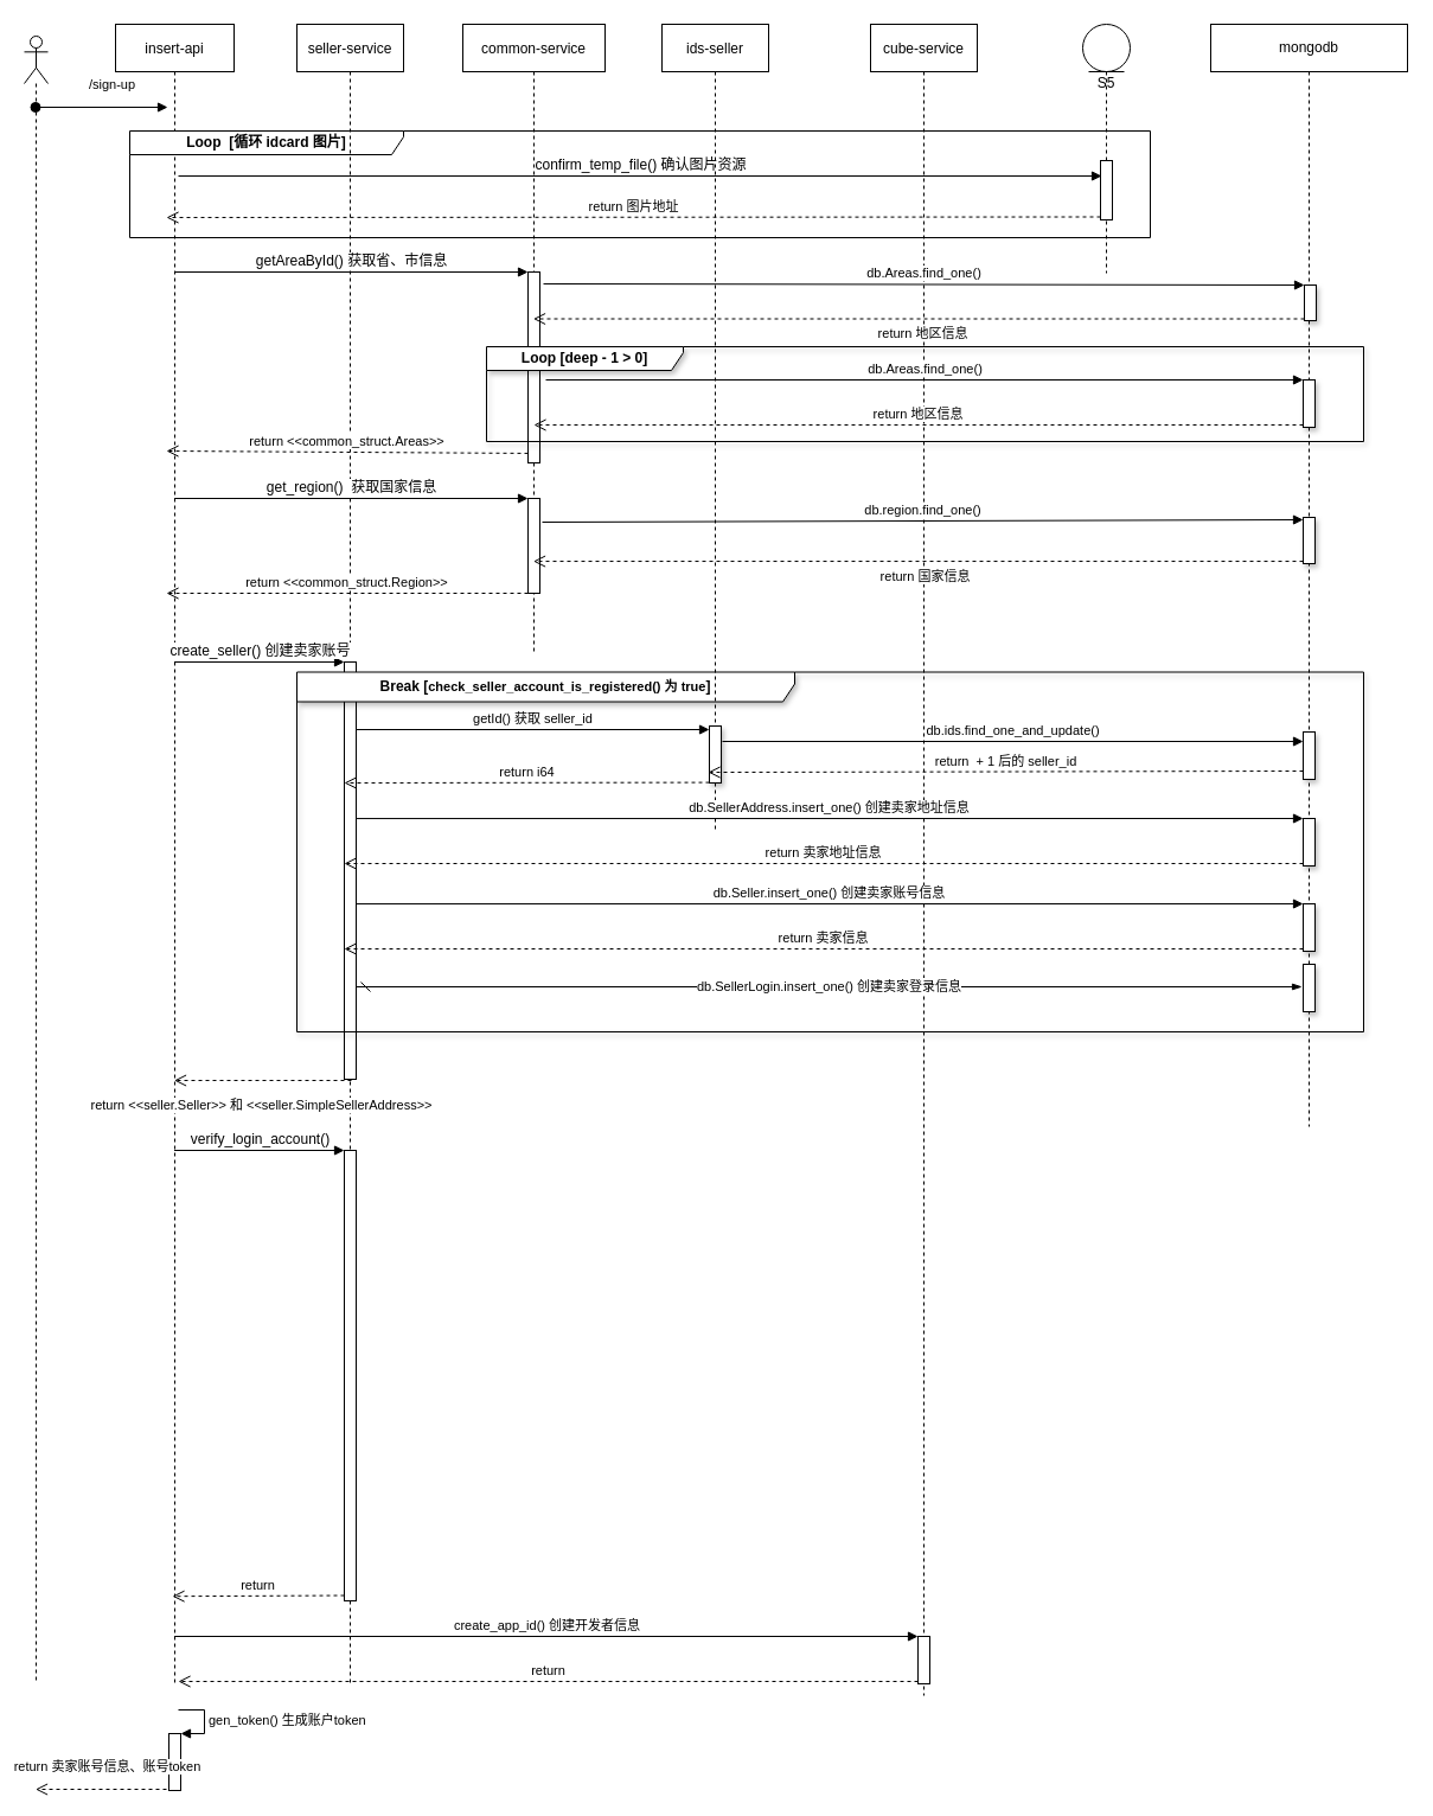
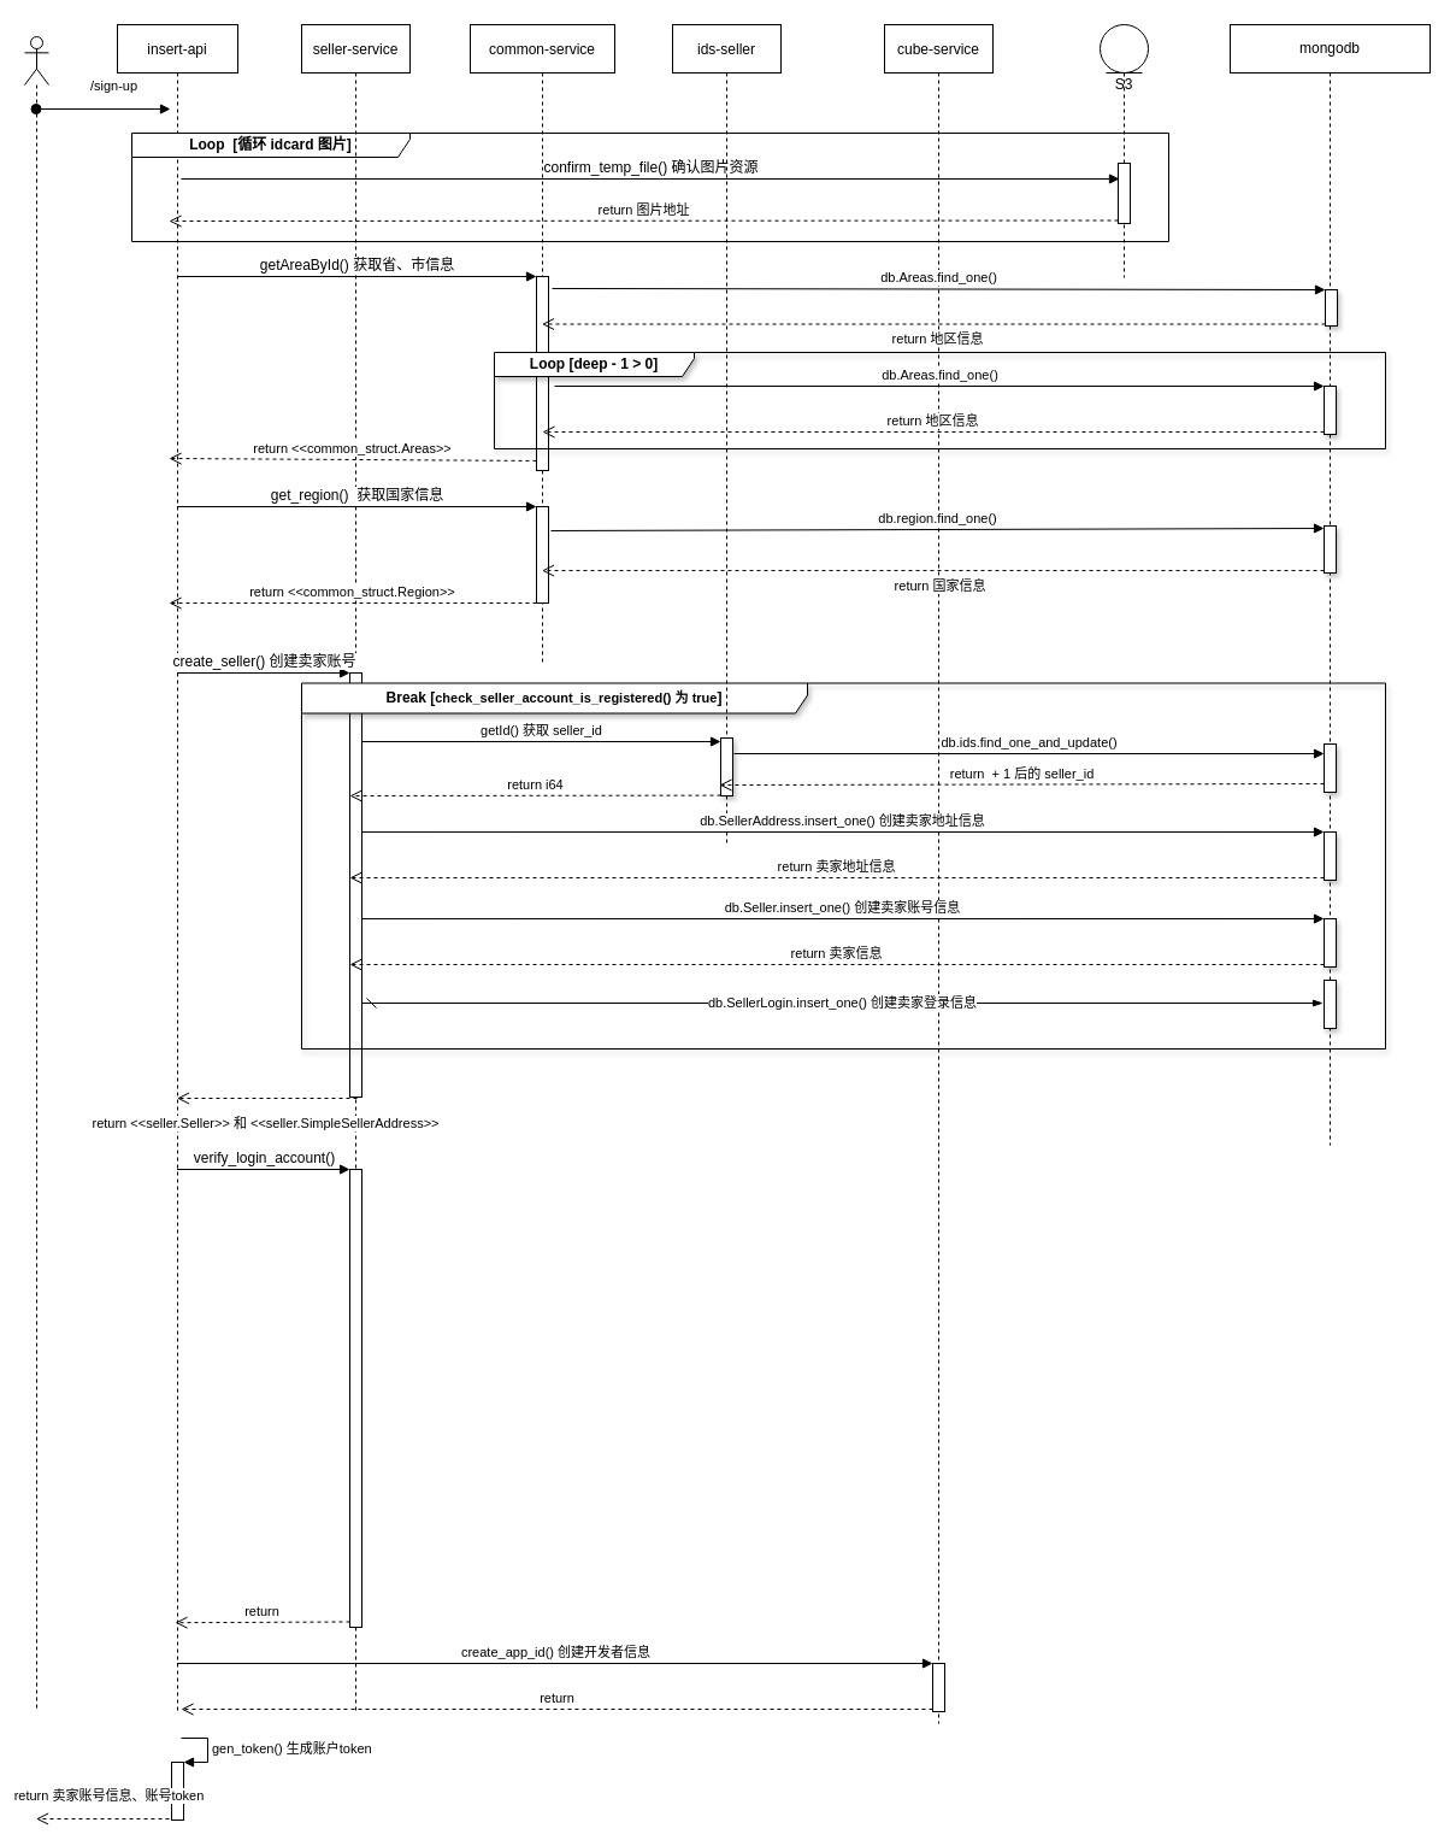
  <mxCell id="0" />
  <mxCell id="1" parent="0" />
  <mxCell id="2" value="insert-api" style="shape=umlLifeline;perimeter=lifelinePerimeter;container=1;collapsible=0;recursiveResize=0;rounded=0;shadow=0;strokeWidth=1;" vertex="1" parent="1"><mxGeometry x="97" y="20" width="100" height="1400" as="geometry" /></mxCell>
  <mxCell id="3" value="/sign-up" style="verticalAlign=bottom;startArrow=oval;endArrow=block;startSize=8;shadow=0;strokeWidth=1;" edge="1" parent="2" source="9"><mxGeometry x="0.167" y="10" relative="1" as="geometry"><mxPoint x="-16" y="70" as="sourcePoint" /><mxPoint x="44" y="70" as="targetPoint" /><mxPoint as="offset" /></mxGeometry></mxCell>
  <mxCell id="4" value="" style="html=1;points=[];perimeter=orthogonalPerimeter;" vertex="1" parent="2"><mxGeometry x="45" y="1442" width="10" height="48" as="geometry" /></mxCell>
  <mxCell id="5" value="gen_token() 生成账户token" style="edgeStyle=orthogonalEdgeStyle;html=1;align=left;spacingLeft=2;endArrow=block;rounded=0;entryX=1;entryY=0;" edge="1" target="4" parent="2"><mxGeometry relative="1" as="geometry"><mxPoint x="53" y="1422" as="sourcePoint" /><Array as="points"><mxPoint x="75" y="1422" /></Array></mxGeometry></mxCell>
  <mxCell id="6" value="Loop&amp;nbsp; [循环 idcard 图片]" style="shape=umlFrame;whiteSpace=wrap;html=1;fontStyle=1;width=231;height=20;" vertex="1" parent="1"><mxGeometry x="109" y="110" width="861" height="90" as="geometry" /></mxCell>
  <mxCell id="7" value="seller-service" style="shape=umlLifeline;perimeter=lifelinePerimeter;container=1;collapsible=0;recursiveResize=0;rounded=0;shadow=0;strokeWidth=1;" vertex="1" parent="1"><mxGeometry x="250" y="20" width="90" height="1400" as="geometry" /></mxCell>
  <mxCell id="8" value="return &amp;lt;&amp;lt;seller.Seller&amp;gt;&amp;gt; 和 &amp;lt;&amp;lt;seller.SimpleSellerAddress&amp;gt;&amp;gt;" style="html=1;verticalAlign=bottom;endArrow=open;dashed=1;endSize=8;exitX=0;exitY=0.95;rounded=0;" edge="1" parent="7"><mxGeometry x="0.017" y="30" relative="1" as="geometry"><mxPoint x="-103.5" y="891.0" as="targetPoint" /><mxPoint x="46" y="891.0" as="sourcePoint" /><mxPoint as="offset" /></mxGeometry></mxCell>
  <mxCell id="9" value="" style="shape=umlLifeline;participant=umlActor;perimeter=lifelinePerimeter;whiteSpace=wrap;html=1;container=1;collapsible=0;recursiveResize=0;verticalAlign=top;spacingTop=36;outlineConnect=0;" vertex="1" parent="1"><mxGeometry x="20" y="30" width="20" height="1390" as="geometry" /></mxCell>
- <mxCell id="10" value="S5" style="shape=umlLifeline;participant=umlEntity;perimeter=lifelinePerimeter;whiteSpace=wrap;html=1;container=1;collapsible=0;recursiveResize=0;verticalAlign=top;spacingTop=36;outlineConnect=0;" vertex="1" parent="1"><mxGeometry x="913" y="20" width="40" height="210" as="geometry" /></mxCell>
+ <mxCell id="10" value="S3" style="shape=umlLifeline;participant=umlEntity;perimeter=lifelinePerimeter;whiteSpace=wrap;html=1;container=1;collapsible=0;recursiveResize=0;verticalAlign=top;spacingTop=36;outlineConnect=0;" vertex="1" parent="1"><mxGeometry x="913" y="20" width="40" height="210" as="geometry" /></mxCell>
  <mxCell id="11" value="" style="html=1;points=[];perimeter=orthogonalPerimeter;" vertex="1" parent="10"><mxGeometry x="15" y="115" width="10" height="50" as="geometry" /></mxCell>
  <mxCell id="12" value="&lt;span style=&quot;font-size: 12px;&quot;&gt;confirm_temp_file() 确认图片资源&lt;/span&gt;" style="html=1;verticalAlign=bottom;endArrow=block;entryX=0.1;entryY=0.34;rounded=0;entryDx=0;entryDy=0;entryPerimeter=0;" edge="1" parent="10"><mxGeometry relative="1" as="geometry"><mxPoint x="-763" y="128" as="sourcePoint" /><mxPoint x="16" y="128" as="targetPoint" /></mxGeometry></mxCell>
  <mxCell id="13" value="common-service" style="shape=umlLifeline;perimeter=lifelinePerimeter;container=1;collapsible=0;recursiveResize=0;rounded=0;shadow=0;strokeWidth=1;" vertex="1" parent="1"><mxGeometry x="390" y="20" width="120" height="530" as="geometry" /></mxCell>
  <mxCell id="14" value="" style="html=1;points=[];perimeter=orthogonalPerimeter;" vertex="1" parent="13"><mxGeometry x="55" y="209" width="10" height="161" as="geometry" /></mxCell>
  <mxCell id="15" value="" style="html=1;points=[];perimeter=orthogonalPerimeter;" vertex="1" parent="13"><mxGeometry x="55" y="400" width="10" height="80" as="geometry" /></mxCell>
  <mxCell id="16" value="&lt;span style=&quot;font-size: 12px;&quot;&gt;getAreaById() 获取省、市信息&lt;/span&gt;" style="html=1;verticalAlign=bottom;endArrow=block;entryX=0;entryY=0;rounded=0;" edge="1" target="14" parent="1"><mxGeometry relative="1" as="geometry"><mxPoint x="146.5" y="229" as="sourcePoint" /></mxGeometry></mxCell>
  <mxCell id="17" value="return &amp;lt;&amp;lt;common_struct.Areas&amp;gt;&amp;gt;" style="html=1;verticalAlign=bottom;endArrow=open;dashed=1;endSize=8;exitX=0;exitY=0.95;rounded=0;" edge="1" source="14" parent="1"><mxGeometry relative="1" as="geometry"><mxPoint x="140" y="380" as="targetPoint" /></mxGeometry></mxCell>
  <mxCell id="18" value="&lt;span style=&quot;font-size: 12px;&quot;&gt;get_region()&amp;nbsp; 获取国家信息&lt;/span&gt;" style="html=1;verticalAlign=bottom;endArrow=block;entryX=0;entryY=0;rounded=0;" edge="1" parent="1" target="15"><mxGeometry relative="1" as="geometry"><mxPoint x="146.5" y="420" as="sourcePoint" /></mxGeometry></mxCell>
  <mxCell id="19" value="return &amp;lt;&amp;lt;common_struct.Region&amp;gt;&amp;gt;" style="html=1;verticalAlign=bottom;endArrow=open;dashed=1;endSize=8;exitX=0;exitY=0.95;rounded=0;" edge="1" parent="1"><mxGeometry relative="1" as="geometry"><mxPoint x="140" y="500" as="targetPoint" /><mxPoint x="445" y="500" as="sourcePoint" /></mxGeometry></mxCell>
  <mxCell id="20" value="" style="html=1;points=[];perimeter=orthogonalPerimeter;" vertex="1" parent="1"><mxGeometry x="290" y="558" width="10" height="352" as="geometry" /></mxCell>
  <mxCell id="21" value="&lt;span style=&quot;font-size: 12px;&quot;&gt;create_seller() 创建卖家账号&lt;/span&gt;" style="html=1;verticalAlign=bottom;endArrow=block;entryX=0;entryY=0;rounded=0;" edge="1" parent="1" target="20"><mxGeometry relative="1" as="geometry"><mxPoint x="146.5" y="558" as="sourcePoint" /></mxGeometry></mxCell>
  <mxCell id="22" value="" style="html=1;points=[];perimeter=orthogonalPerimeter;" vertex="1" parent="1"><mxGeometry x="290" y="970" width="10" height="380" as="geometry" /></mxCell>
  <mxCell id="23" value="&lt;span style=&quot;font-size: 12px;&quot;&gt;verify_login_account()&lt;/span&gt;" style="html=1;verticalAlign=bottom;endArrow=block;entryX=0;entryY=0;rounded=0;" edge="1" parent="1" target="22"><mxGeometry relative="1" as="geometry"><mxPoint x="146.5" y="970" as="sourcePoint" /></mxGeometry></mxCell>
  <mxCell id="24" value="return" style="html=1;verticalAlign=bottom;endArrow=open;dashed=1;endSize=8;exitX=0;exitY=0.95;rounded=0;entryX=0.48;entryY=0.843;entryDx=0;entryDy=0;entryPerimeter=0;" edge="1" parent="1"><mxGeometry relative="1" as="geometry"><mxPoint x="145" y="1346.2" as="targetPoint" /><mxPoint x="290" y="1345.5" as="sourcePoint" /></mxGeometry></mxCell>
  <mxCell id="25" value="cube-service" style="shape=umlLifeline;perimeter=lifelinePerimeter;container=1;collapsible=0;recursiveResize=0;rounded=0;shadow=0;strokeWidth=1;" vertex="1" parent="1"><mxGeometry x="734" y="20" width="90" height="1410" as="geometry" /></mxCell>
  <mxCell id="26" value="" style="html=1;points=[];perimeter=orthogonalPerimeter;" vertex="1" parent="25"><mxGeometry x="40" y="1360" width="10" height="40" as="geometry" /></mxCell>
  <mxCell id="27" value="create_app_id() 创建开发者信息" style="html=1;verticalAlign=bottom;endArrow=block;entryX=0;entryY=0;rounded=0;" edge="1" parent="1" target="26"><mxGeometry relative="1" as="geometry"><mxPoint x="146.5" y="1380" as="sourcePoint" /></mxGeometry></mxCell>
  <mxCell id="28" value="return" style="html=1;verticalAlign=bottom;endArrow=open;dashed=1;endSize=8;exitX=0;exitY=0.95;rounded=0;" edge="1" parent="1" source="26"><mxGeometry relative="1" as="geometry"><mxPoint x="150" y="1418" as="targetPoint" /></mxGeometry></mxCell>
  <mxCell id="29" value="return 卖家账号信息、账号token" style="html=1;verticalAlign=bottom;endArrow=open;dashed=1;endSize=8;rounded=0;" edge="1" parent="1"><mxGeometry x="-0.095" y="-10" relative="1" as="geometry"><mxPoint x="140" y="1509" as="sourcePoint" /><mxPoint x="29.5" y="1509" as="targetPoint" /><mxPoint as="offset" /></mxGeometry></mxCell>
  <mxCell id="30" value="return 图片地址" style="html=1;verticalAlign=bottom;endArrow=open;dashed=1;endSize=8;exitX=0;exitY=0.95;rounded=0;" edge="1" source="11" parent="1"><mxGeometry relative="1" as="geometry"><mxPoint x="140" y="183" as="targetPoint" /></mxGeometry></mxCell>
  <mxCell id="31" value="mongodb" style="shape=umlLifeline;perimeter=lifelinePerimeter;whiteSpace=wrap;html=1;container=1;collapsible=0;recursiveResize=0;outlineConnect=0;rounded=0;glass=0;sketch=0;" vertex="1" parent="1"><mxGeometry x="1021" y="20" width="166" height="930" as="geometry" /></mxCell>
  <mxCell id="32" value="" style="html=1;points=[];perimeter=orthogonalPerimeter;rounded=0;shadow=1;glass=0;sketch=0;" vertex="1" parent="31"><mxGeometry x="79" y="220" width="10" height="30" as="geometry" /></mxCell>
  <mxCell id="33" value="" style="html=1;points=[];perimeter=orthogonalPerimeter;rounded=0;shadow=1;glass=0;sketch=0;" vertex="1" parent="31"><mxGeometry x="78" y="300" width="10" height="40" as="geometry" /></mxCell>
  <mxCell id="34" value="" style="html=1;points=[];perimeter=orthogonalPerimeter;rounded=0;shadow=1;glass=0;sketch=0;" vertex="1" parent="31"><mxGeometry x="78" y="416" width="10" height="39" as="geometry" /></mxCell>
  <mxCell id="35" value="" style="html=1;points=[];perimeter=orthogonalPerimeter;rounded=0;shadow=1;glass=0;sketch=0;" vertex="1" parent="31"><mxGeometry x="78" y="597" width="10" height="40" as="geometry" /></mxCell>
  <mxCell id="36" value="&lt;b&gt;Loop [deep - 1 &amp;gt; 0]&lt;/b&gt;" style="shape=umlFrame;whiteSpace=wrap;html=1;rounded=0;shadow=1;glass=0;sketch=0;width=166;height=20;" vertex="1" parent="1"><mxGeometry x="410" y="292" width="740" height="80" as="geometry" /></mxCell>
  <mxCell id="37" value="db.Areas.find_one()" style="html=1;verticalAlign=bottom;endArrow=block;entryX=0;entryY=0;rounded=0;exitX=1.3;exitY=0.062;exitDx=0;exitDy=0;exitPerimeter=0;" edge="1" target="32" parent="1" source="14"><mxGeometry relative="1" as="geometry"><mxPoint x="752" y="240" as="sourcePoint" /></mxGeometry></mxCell>
  <mxCell id="38" value="return 地区信息" style="html=1;verticalAlign=bottom;endArrow=open;dashed=1;endSize=8;exitX=0;exitY=0.95;rounded=0;" edge="1" source="32" parent="1" target="13"><mxGeometry x="-0.009" y="21" relative="1" as="geometry"><mxPoint x="752" y="316" as="targetPoint" /><mxPoint as="offset" /></mxGeometry></mxCell>
  <mxCell id="39" value="&lt;b&gt;Break [&lt;span style=&quot;font-size: 11px; text-align: left; background-color: rgb(255, 255, 255);&quot;&gt;check_seller_account_is_registered() 为 true&lt;/span&gt;]&lt;/b&gt;" style="shape=umlFrame;whiteSpace=wrap;html=1;rounded=0;shadow=1;glass=0;sketch=0;width=420;height=25;" vertex="1" parent="1"><mxGeometry x="250" y="566.5" width="900" height="303.5" as="geometry" /></mxCell>
  <mxCell id="40" value="ids-seller" style="shape=umlLifeline;perimeter=lifelinePerimeter;container=1;collapsible=0;recursiveResize=0;rounded=0;shadow=0;strokeWidth=1;" vertex="1" parent="1"><mxGeometry x="558" y="20" width="90" height="680" as="geometry" /></mxCell>
  <mxCell id="41" value="" style="html=1;points=[];perimeter=orthogonalPerimeter;rounded=0;shadow=1;glass=0;sketch=0;" vertex="1" parent="40"><mxGeometry x="40" y="592" width="10" height="48" as="geometry" /></mxCell>
  <mxCell id="42" value="db.Areas.find_one()" style="html=1;verticalAlign=bottom;endArrow=block;entryX=0;entryY=0;rounded=0;" edge="1" target="33" parent="1"><mxGeometry relative="1" as="geometry"><mxPoint x="460" y="320" as="sourcePoint" /></mxGeometry></mxCell>
  <mxCell id="43" value="return 地区信息" style="html=1;verticalAlign=bottom;endArrow=open;dashed=1;endSize=8;exitX=0;exitY=0.95;rounded=0;" edge="1" source="33" parent="1"><mxGeometry relative="1" as="geometry"><mxPoint x="450" y="358" as="targetPoint" /></mxGeometry></mxCell>
  <mxCell id="44" value="db.region.find_one()" style="html=1;verticalAlign=bottom;endArrow=block;entryX=0;entryY=0;rounded=0;exitX=1.2;exitY=0.25;exitDx=0;exitDy=0;exitPerimeter=0;" edge="1" parent="1" source="15"><mxGeometry relative="1" as="geometry"><mxPoint x="460" y="440" as="sourcePoint" /><mxPoint x="1099" y="438" as="targetPoint" /></mxGeometry></mxCell>
  <mxCell id="45" value="return 国家信息" style="html=1;verticalAlign=bottom;endArrow=open;dashed=1;endSize=8;exitX=0;exitY=0.95;rounded=0;" edge="1" source="34" parent="1"><mxGeometry x="-0.018" y="22" relative="1" as="geometry"><mxPoint x="449.5" y="473.05" as="targetPoint" /><mxPoint as="offset" /></mxGeometry></mxCell>
  <mxCell id="46" value="getId() 获取 seller_id" style="html=1;verticalAlign=bottom;endArrow=block;entryX=0;entryY=0;rounded=0;exitX=0.075;exitY=0.372;exitDx=0;exitDy=0;exitPerimeter=0;" edge="1" parent="1"><mxGeometry relative="1" as="geometry"><mxPoint x="300.25" y="615.002" as="sourcePoint" /><mxPoint x="598" y="615" as="targetPoint" /></mxGeometry></mxCell>
  <mxCell id="47" value="return i64" style="html=1;verticalAlign=bottom;endArrow=open;dashed=1;endSize=8;exitX=0;exitY=0.95;rounded=0;" edge="1" parent="1"><mxGeometry relative="1" as="geometry"><mxPoint x="290" y="660" as="targetPoint" /><mxPoint x="598" y="659.6" as="sourcePoint" /></mxGeometry></mxCell>
  <mxCell id="48" value="db.ids.find_one_and_update()" style="html=1;verticalAlign=bottom;endArrow=block;rounded=0;exitX=1.1;exitY=0.271;exitDx=0;exitDy=0;exitPerimeter=0;" edge="1" target="35" parent="1" source="41"><mxGeometry relative="1" as="geometry"><mxPoint x="1029" y="577" as="sourcePoint" /></mxGeometry></mxCell>
  <mxCell id="49" value="return&amp;nbsp;&amp;nbsp;+ 1 后的 seller_id" style="html=1;verticalAlign=bottom;endArrow=open;dashed=1;endSize=8;exitX=0;exitY=0.95;rounded=0;entryX=-0.1;entryY=0.813;entryDx=0;entryDy=0;entryPerimeter=0;" edge="1" parent="1" target="41"><mxGeometry relative="1" as="geometry"><mxPoint x="608" y="652.024" as="targetPoint" /><mxPoint x="1099" y="650" as="sourcePoint" /></mxGeometry></mxCell>
  <mxCell id="50" value="" style="html=1;points=[];perimeter=orthogonalPerimeter;rounded=0;shadow=1;glass=0;sketch=0;" vertex="1" parent="1"><mxGeometry x="1099" y="762" width="10" height="40" as="geometry" /></mxCell>
  <mxCell id="51" value="db.Seller.insert_one() 创建卖家账号信息" style="html=1;verticalAlign=bottom;endArrow=block;entryX=0;entryY=0;rounded=0;exitX=0.055;exitY=0.245;exitDx=0;exitDy=0;exitPerimeter=0;" edge="1" target="50" parent="1"><mxGeometry relative="1" as="geometry"><mxPoint x="300.05" y="762.057" as="sourcePoint" /></mxGeometry></mxCell>
  <mxCell id="52" value="return 卖家信息" style="html=1;verticalAlign=bottom;endArrow=open;dashed=1;endSize=8;exitX=0;exitY=0.95;rounded=0;" edge="1" source="50" parent="1"><mxGeometry relative="1" as="geometry"><mxPoint x="290" y="800" as="targetPoint" /></mxGeometry></mxCell>
  <mxCell id="53" value="" style="html=1;points=[];perimeter=orthogonalPerimeter;rounded=0;shadow=1;glass=0;sketch=0;" vertex="1" parent="1"><mxGeometry x="1099" y="813" width="10" height="40" as="geometry" /></mxCell>
  <mxCell id="54" value="&lt;span style=&quot;font-size: 11px;&quot;&gt;db.SellerLogin.insert_one() 创建卖家登录信息&lt;/span&gt;" style="edgeStyle=elbowEdgeStyle;fontSize=12;html=1;endArrow=blockThin;endFill=1;startArrow=dash;startFill=0;endSize=6;startSize=6;rounded=0;entryX=-0.1;entryY=0.375;entryDx=0;entryDy=0;entryPerimeter=0;" edge="1" parent="1"><mxGeometry width="160" relative="1" as="geometry"><mxPoint x="300" y="832" as="sourcePoint" /><mxPoint x="1098" y="832" as="targetPoint" /></mxGeometry></mxCell>
  <mxCell id="55" value="" style="html=1;points=[];perimeter=orthogonalPerimeter;rounded=0;shadow=1;glass=0;sketch=0;" vertex="1" parent="1"><mxGeometry x="1099" y="690" width="10" height="40" as="geometry" /></mxCell>
  <mxCell id="56" value="db.SellerAddress.insert_one() 创建卖家地址信息" style="html=1;verticalAlign=bottom;endArrow=block;entryX=0;entryY=0;rounded=0;exitX=0.055;exitY=0.245;exitDx=0;exitDy=0;exitPerimeter=0;" edge="1" parent="1" target="55"><mxGeometry relative="1" as="geometry"><mxPoint x="300.05" y="690.057" as="sourcePoint" /></mxGeometry></mxCell>
  <mxCell id="57" value="return 卖家地址信息" style="html=1;verticalAlign=bottom;endArrow=open;dashed=1;endSize=8;exitX=0;exitY=0.95;rounded=0;" edge="1" parent="1" source="55"><mxGeometry relative="1" as="geometry"><mxPoint x="290" y="728" as="targetPoint" /></mxGeometry></mxCell>
